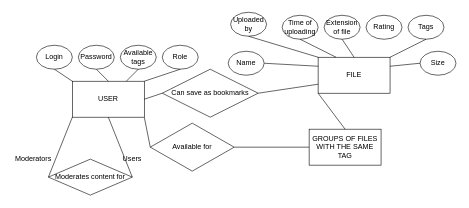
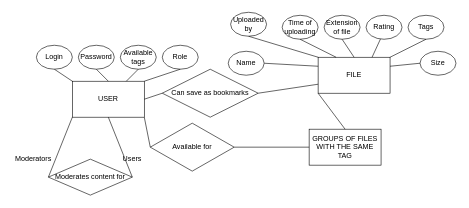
  <mxCell id="0" />
  <mxCell id="1" parent="0" />
  <mxCell id="2" value="FILE" style="rounded=0;whiteSpace=wrap;html=1;" vertex="1" parent="1"><mxGeometry x="530" y="95" width="120" height="60" as="geometry" /></mxCell>
  <mxCell id="3" value="USER" style="rounded=0;whiteSpace=wrap;html=1;" vertex="1" parent="1"><mxGeometry x="120" y="135" width="120" height="60" as="geometry" /></mxCell>
  <mxCell id="4" value="Uploaded by" style="ellipse;whiteSpace=wrap;html=1;" vertex="1" parent="1"><mxGeometry x="384" y="20" width="60" height="40" as="geometry" /></mxCell>
  <mxCell id="5" value="Time of uploading" style="ellipse;whiteSpace=wrap;html=1;" vertex="1" parent="1"><mxGeometry x="470" y="25" width="60" height="40" as="geometry" /></mxCell>
  <mxCell id="6" value="Rating" style="ellipse;whiteSpace=wrap;html=1;" vertex="1" parent="1"><mxGeometry x="610" y="25" width="60" height="40" as="geometry" /></mxCell>
  <mxCell id="7" value="Extension of file" style="ellipse;whiteSpace=wrap;html=1;" vertex="1" parent="1"><mxGeometry x="540" y="25" width="60" height="40" as="geometry" /></mxCell>
  <mxCell id="8" value="" style="endArrow=none;html=1;exitX=0;exitY=0;exitDx=0;exitDy=0;entryX=0.5;entryY=1;entryDx=0;entryDy=0;" edge="1" parent="1" source="2" target="4"><mxGeometry width="50" height="50" relative="1" as="geometry"><mxPoint x="370" y="205" as="sourcePoint" /><mxPoint x="420" y="155" as="targetPoint" /></mxGeometry></mxCell>
  <mxCell id="9" value="&lt;span style=&quot;color: rgba(0 , 0 , 0 , 0) ; font-family: monospace ; font-size: 0px&quot;&gt;%3CmxGraphModel%3E%3Croot%3E%3CmxCell%20id%3D%220%22%2F%3E%3CmxCell%20id%3D%221%22%20parent%3D%220%22%2F%3E%3CmxCell%20id%3D%222%22%20value%3D%22%22%20style%3D%22ellipse%3BwhiteSpace%3Dwrap%3Bhtml%3D1%3B%22%20vertex%3D%221%22%20parent%3D%221%22%3E%3CmxGeometry%20x%3D%22350%22%20y%3D%22230%22%20width%3D%2260%22%20height%3D%2240%22%20as%3D%22geometry%22%2F%3E%3C%2FmxCell%3E%3C%2Froot%3E%3C%2FmxGraphModel%3E&lt;/span&gt;Tags" style="ellipse;whiteSpace=wrap;html=1;" vertex="1" parent="1"><mxGeometry x="680" y="25" width="60" height="40" as="geometry" /></mxCell>
  <mxCell id="10" value="" style="endArrow=none;html=1;entryX=0.5;entryY=1;entryDx=0;entryDy=0;exitX=0.5;exitY=0;exitDx=0;exitDy=0;" edge="1" parent="1" source="2" target="7"><mxGeometry width="50" height="50" relative="1" as="geometry"><mxPoint x="590" y="125" as="sourcePoint" /><mxPoint x="640" y="75" as="targetPoint" /></mxGeometry></mxCell>
  <mxCell id="11" value="" style="endArrow=none;html=1;exitX=0.25;exitY=0;exitDx=0;exitDy=0;entryX=0.5;entryY=1;entryDx=0;entryDy=0;" edge="1" parent="1" source="2" target="5"><mxGeometry width="50" height="50" relative="1" as="geometry"><mxPoint x="370" y="205" as="sourcePoint" /><mxPoint x="420" y="155" as="targetPoint" /></mxGeometry></mxCell>
+ <mxCell id="12" value="" style="endArrow=none;html=1;entryX=0.4;entryY=0.99;entryDx=0;entryDy=0;entryPerimeter=0;exitX=0.75;exitY=0;exitDx=0;exitDy=0;" edge="1" parent="1" source="2" target="6"><mxGeometry width="50" height="50" relative="1" as="geometry"><mxPoint x="370" y="205" as="sourcePoint" /><mxPoint x="420" y="155" as="targetPoint" /></mxGeometry></mxCell>
  <mxCell id="13" value="" style="endArrow=none;html=1;entryX=0.5;entryY=1;entryDx=0;entryDy=0;exitX=1;exitY=0;exitDx=0;exitDy=0;" edge="1" parent="1" source="2" target="9"><mxGeometry width="50" height="50" relative="1" as="geometry"><mxPoint x="370" y="205" as="sourcePoint" /><mxPoint x="420" y="155" as="targetPoint" /></mxGeometry></mxCell>
  <mxCell id="14" value="Password" style="ellipse;whiteSpace=wrap;html=1;" vertex="1" parent="1"><mxGeometry x="130" y="75" width="60" height="40" as="geometry" /></mxCell>
  <mxCell id="15" value="Login" style="ellipse;whiteSpace=wrap;html=1;" vertex="1" parent="1"><mxGeometry x="60" y="75" width="60" height="40" as="geometry" /></mxCell>
  <mxCell id="16" value="" style="endArrow=none;html=1;entryX=0.5;entryY=1;entryDx=0;entryDy=0;exitX=0;exitY=0;exitDx=0;exitDy=0;" edge="1" parent="1" source="3" target="15"><mxGeometry width="50" height="50" relative="1" as="geometry"><mxPoint x="370" y="205" as="sourcePoint" /><mxPoint x="420" y="155" as="targetPoint" /></mxGeometry></mxCell>
  <mxCell id="17" value="" style="endArrow=none;html=1;entryX=0.5;entryY=1;entryDx=0;entryDy=0;exitX=0.5;exitY=0;exitDx=0;exitDy=0;" edge="1" parent="1" source="3" target="14"><mxGeometry width="50" height="50" relative="1" as="geometry"><mxPoint x="370" y="205" as="sourcePoint" /><mxPoint x="420" y="155" as="targetPoint" /></mxGeometry></mxCell>
  <mxCell id="18" value="Available tags" style="ellipse;whiteSpace=wrap;html=1;" vertex="1" parent="1"><mxGeometry x="200" y="75" width="60" height="40" as="geometry" /></mxCell>
  <mxCell id="19" value="" style="endArrow=none;html=1;entryX=0.5;entryY=1;entryDx=0;entryDy=0;exitX=0.75;exitY=0;exitDx=0;exitDy=0;" edge="1" parent="1" source="3" target="18"><mxGeometry width="50" height="50" relative="1" as="geometry"><mxPoint x="370" y="195" as="sourcePoint" /><mxPoint x="420" y="145" as="targetPoint" /></mxGeometry></mxCell>
  <mxCell id="20" value="" style="endArrow=none;html=1;entryX=1;entryY=0.25;entryDx=0;entryDy=0;exitX=0;exitY=0.5;exitDx=0;exitDy=0;" edge="1" parent="1" source="21" target="2"><mxGeometry width="50" height="50" relative="1" as="geometry"><mxPoint x="700" y="110" as="sourcePoint" /><mxPoint x="420" y="145" as="targetPoint" /></mxGeometry></mxCell>
  <mxCell id="21" value="Size" style="ellipse;whiteSpace=wrap;html=1;" vertex="1" parent="1"><mxGeometry x="700" y="85" width="60" height="40" as="geometry" /></mxCell>
  <mxCell id="22" value="GROUPS OF FILES WITH THE SAME TAG" style="rounded=0;whiteSpace=wrap;html=1;" vertex="1" parent="1"><mxGeometry x="515" y="215" width="120" height="60" as="geometry" /></mxCell>
  <mxCell id="23" value="" style="endArrow=none;html=1;entryX=0;entryY=1;entryDx=0;entryDy=0;exitX=0.5;exitY=0;exitDx=0;exitDy=0;" edge="1" parent="1" source="22" target="2"><mxGeometry width="50" height="50" relative="1" as="geometry"><mxPoint x="370" y="185" as="sourcePoint" /><mxPoint x="420" y="135" as="targetPoint" /></mxGeometry></mxCell>
  <mxCell id="24" value="" style="endArrow=none;html=1;entryX=1;entryY=0.5;entryDx=0;entryDy=0;exitX=0;exitY=0.25;exitDx=0;exitDy=0;" edge="1" parent="1" source="2" target="25"><mxGeometry width="50" height="50" relative="1" as="geometry"><mxPoint x="370" y="185" as="sourcePoint" /><mxPoint x="420" y="135" as="targetPoint" /></mxGeometry></mxCell>
  <mxCell id="25" value="Name" style="ellipse;whiteSpace=wrap;html=1;" vertex="1" parent="1"><mxGeometry x="380" y="85" width="60" height="40" as="geometry" /></mxCell>
  <mxCell id="26" value="Available for" style="rhombus;whiteSpace=wrap;html=1;" vertex="1" parent="1"><mxGeometry x="250" y="205" width="140" height="80" as="geometry" /></mxCell>
  <mxCell id="27" value="" style="endArrow=none;html=1;entryX=1;entryY=1;entryDx=0;entryDy=0;exitX=0;exitY=0.5;exitDx=0;exitDy=0;" edge="1" parent="1" source="26" target="3"><mxGeometry width="50" height="50" relative="1" as="geometry"><mxPoint x="370" y="185" as="sourcePoint" /><mxPoint x="420" y="135" as="targetPoint" /></mxGeometry></mxCell>
  <mxCell id="28" value="" style="endArrow=none;html=1;entryX=0;entryY=0.5;entryDx=0;entryDy=0;exitX=1;exitY=0.5;exitDx=0;exitDy=0;" edge="1" parent="1" source="26" target="22"><mxGeometry width="50" height="50" relative="1" as="geometry"><mxPoint x="400" y="255" as="sourcePoint" /><mxPoint x="420" y="135" as="targetPoint" /></mxGeometry></mxCell>
  <mxCell id="29" value="Role" style="ellipse;whiteSpace=wrap;html=1;" vertex="1" parent="1"><mxGeometry x="270" y="75" width="60" height="40" as="geometry" /></mxCell>
  <mxCell id="30" value="" style="endArrow=none;html=1;exitX=1;exitY=0;exitDx=0;exitDy=0;entryX=0.5;entryY=1;entryDx=0;entryDy=0;" edge="1" parent="1" source="3" target="29"><mxGeometry width="50" height="50" relative="1" as="geometry"><mxPoint x="370" y="185" as="sourcePoint" /><mxPoint x="420" y="135" as="targetPoint" /></mxGeometry></mxCell>
  <mxCell id="31" value="Moderates content for" style="rhombus;whiteSpace=wrap;html=1;" vertex="1" parent="1"><mxGeometry x="80" y="265" width="140" height="60" as="geometry" /></mxCell>
  <mxCell id="32" value="" style="endArrow=none;html=1;exitX=0;exitY=0.5;exitDx=0;exitDy=0;entryX=0;entryY=1;entryDx=0;entryDy=0;" edge="1" parent="1" source="31" target="3"><mxGeometry width="50" height="50" relative="1" as="geometry"><mxPoint x="370" y="185" as="sourcePoint" /><mxPoint x="420" y="135" as="targetPoint" /></mxGeometry></mxCell>
  <mxCell id="33" value="" style="endArrow=none;html=1;exitX=1;exitY=0.5;exitDx=0;exitDy=0;entryX=0.5;entryY=1;entryDx=0;entryDy=0;" edge="1" parent="1" source="31" target="3"><mxGeometry width="50" height="50" relative="1" as="geometry"><mxPoint x="370" y="185" as="sourcePoint" /><mxPoint x="420" y="135" as="targetPoint" /></mxGeometry></mxCell>
  <mxCell id="34" value="Moderators" style="text;html=1;strokeColor=none;fillColor=none;align=center;verticalAlign=middle;whiteSpace=wrap;rounded=0;" vertex="1" parent="1"><mxGeometry x="20" y="255" width="70" height="20" as="geometry" /></mxCell>
  <mxCell id="35" value="Users" style="text;html=1;strokeColor=none;fillColor=none;align=center;verticalAlign=middle;whiteSpace=wrap;rounded=0;" vertex="1" parent="1"><mxGeometry x="200" y="255" width="40" height="20" as="geometry" /></mxCell>
  <mxCell id="36" value="Can save as bookmarks" style="rhombus;whiteSpace=wrap;html=1;" vertex="1" parent="1"><mxGeometry x="270" y="115" width="160" height="80" as="geometry" /></mxCell>
  <mxCell id="37" value="" style="endArrow=none;html=1;exitX=1;exitY=0.5;exitDx=0;exitDy=0;entryX=0;entryY=0.5;entryDx=0;entryDy=0;" edge="1" parent="1" source="3" target="36"><mxGeometry width="50" height="50" relative="1" as="geometry"><mxPoint x="370" y="175" as="sourcePoint" /><mxPoint x="420" y="125" as="targetPoint" /></mxGeometry></mxCell>
  <mxCell id="38" value="" style="endArrow=none;html=1;entryX=0;entryY=0.75;entryDx=0;entryDy=0;exitX=1;exitY=0.5;exitDx=0;exitDy=0;" edge="1" parent="1" source="36" target="2"><mxGeometry width="50" height="50" relative="1" as="geometry"><mxPoint x="370" y="175" as="sourcePoint" /><mxPoint x="420" y="125" as="targetPoint" /></mxGeometry></mxCell>
